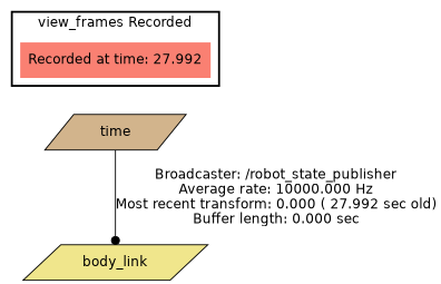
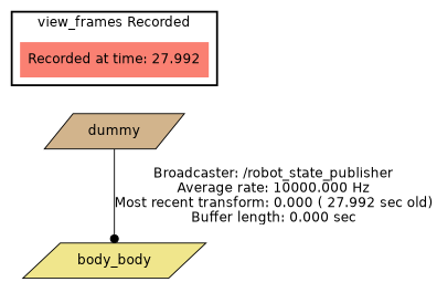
  digraph {
    fontname="DejaVu Sans"
    node [fontname="DejaVu Sans" shape=parallelogram style=filled]
    edge [fontname="DejaVu Sans"]
    "Recorded at time: 27.992" [fillcolor=salmon shape=plaintext]
-   dummy [fillcolor=tan label=time]
-   body_link [fillcolor=khaki]
+   dummy [fillcolor=tan]
+   body_link [fillcolor=khaki label=body_body]
    subgraph cluster_1 {
      color=black
      label="view_frames Recorded"
      style=bold
      "Recorded at time: 27.992"
    }
    "Recorded at time: 27.992" -> dummy [style=invis]
    dummy -> body_link [arrowhead=dot color=black label="Broadcaster: /robot_state_publisher\nAverage rate: 10000.000 Hz\nMost recent transform: 0.000 ( 27.992 sec old)\nBuffer length: 0.000 sec\n"]
  }
